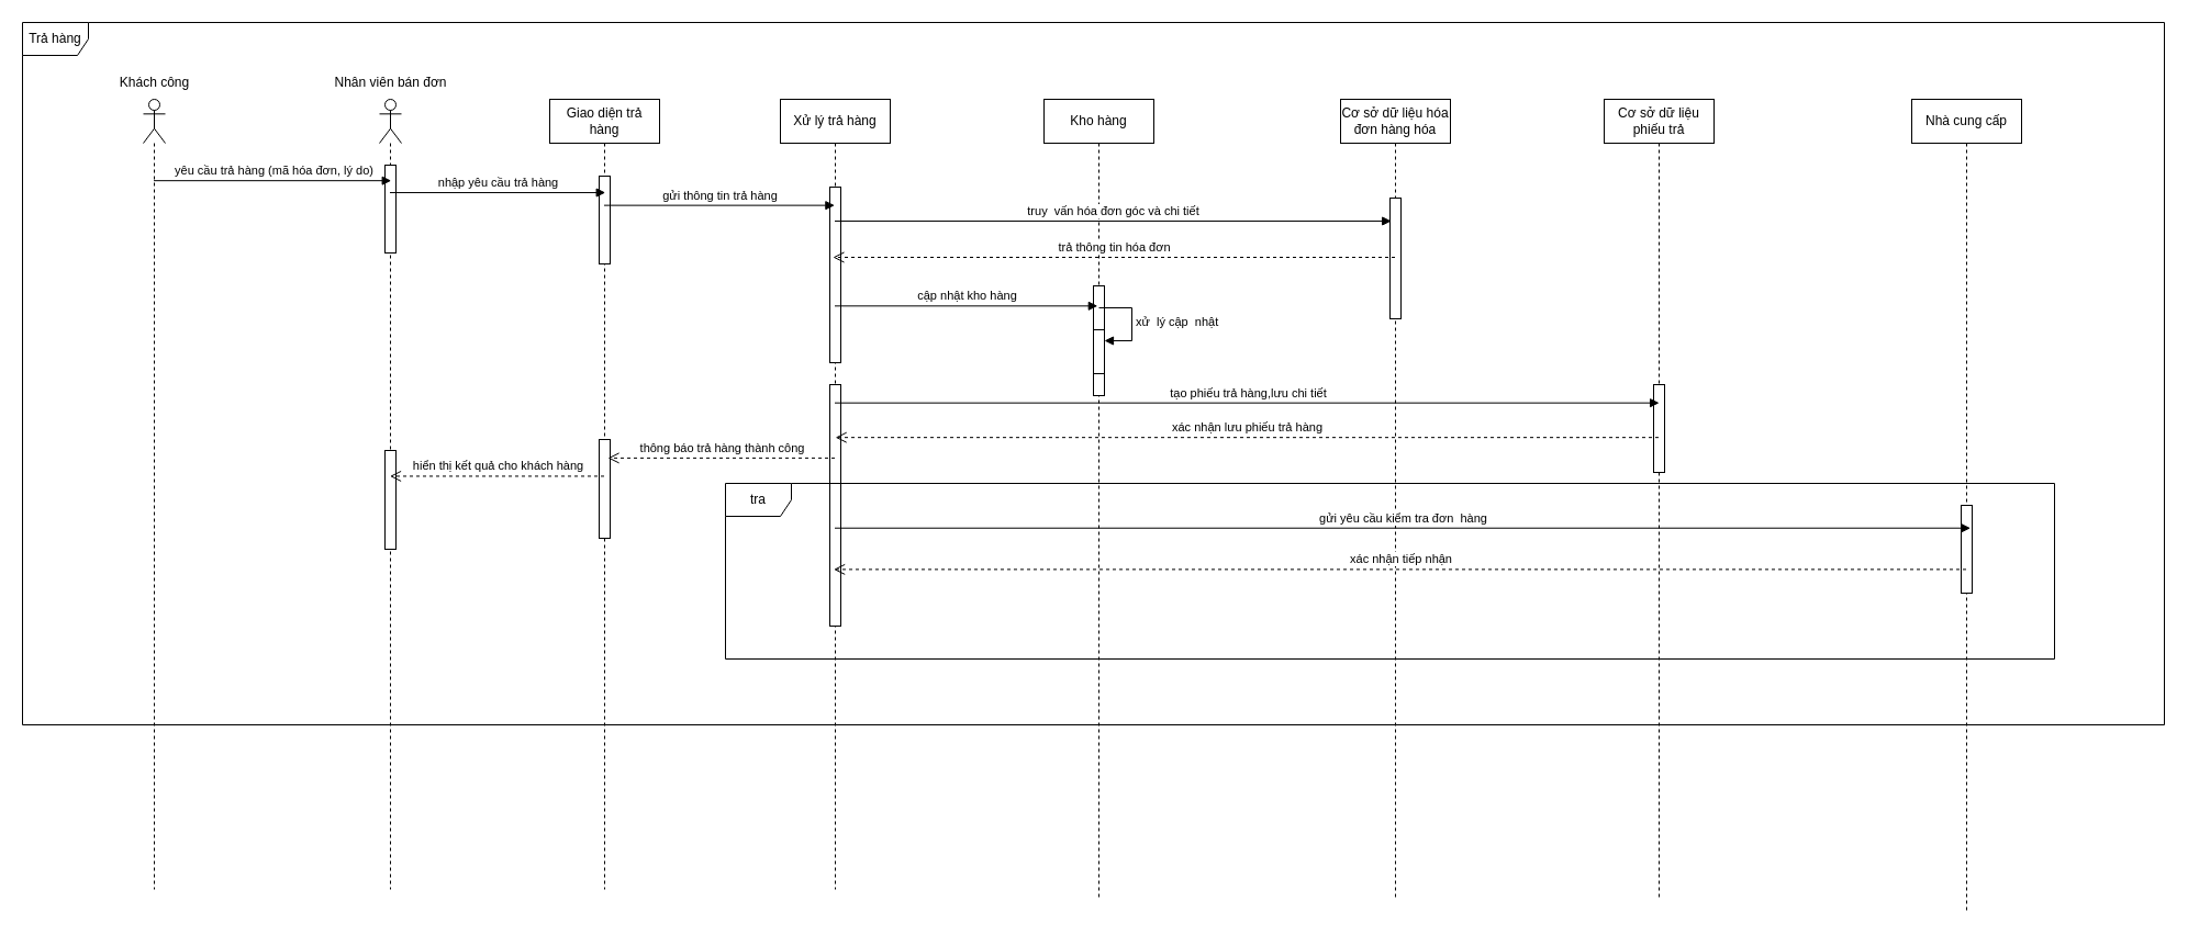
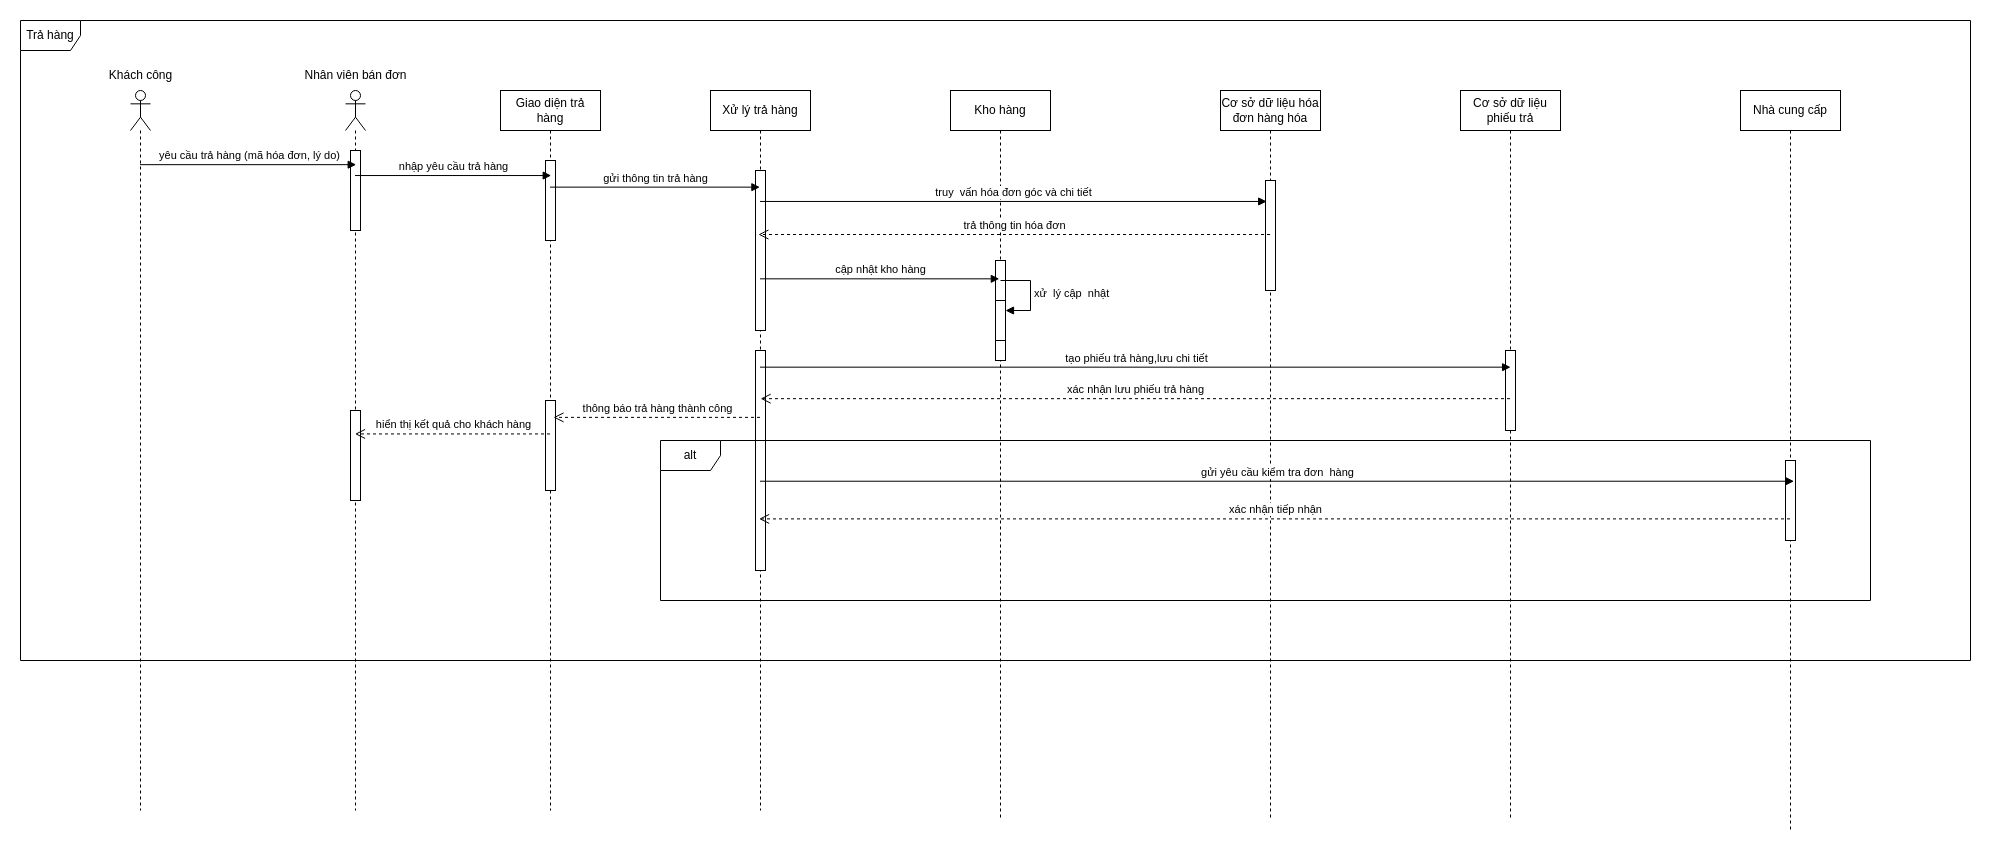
  <mxCell id="0" />
  <mxCell id="1" parent="0" />
  <mxCell id="2" value="Trả hàng" style="shape=umlFrame;whiteSpace=wrap;html=1;pointerEvents=0;" vertex="1" parent="1"><mxGeometry x="20" y="20" width="1950" height="640" as="geometry" /></mxCell>
  <mxCell id="3" value="" style="shape=umlLifeline;perimeter=lifelinePerimeter;whiteSpace=wrap;html=1;container=1;dropTarget=0;collapsible=0;recursiveResize=0;outlineConnect=0;portConstraint=eastwest;newEdgeStyle={&quot;curved&quot;:0,&quot;rounded&quot;:0};participant=umlActor;" vertex="1" parent="1"><mxGeometry x="130" y="90" width="20" height="720" as="geometry" /></mxCell>
  <mxCell id="4" value="Khách công" style="text;html=1;align=center;verticalAlign=middle;resizable=0;points=[];autosize=1;strokeColor=none;fillColor=none;" vertex="1" parent="1"><mxGeometry x="95" y="60" width="90" height="30" as="geometry" /></mxCell>
  <mxCell id="5" value="" style="shape=umlLifeline;perimeter=lifelinePerimeter;whiteSpace=wrap;html=1;container=1;dropTarget=0;collapsible=0;recursiveResize=0;outlineConnect=0;portConstraint=eastwest;newEdgeStyle={&quot;curved&quot;:0,&quot;rounded&quot;:0};participant=umlActor;" vertex="1" parent="1"><mxGeometry x="345" y="90" width="20" height="720" as="geometry" /></mxCell>
  <mxCell id="6" value="" style="html=1;points=[[0,0,0,0,5],[0,1,0,0,-5],[1,0,0,0,5],[1,1,0,0,-5]];perimeter=orthogonalPerimeter;outlineConnect=0;targetShapes=umlLifeline;portConstraint=eastwest;newEdgeStyle={&quot;curved&quot;:0,&quot;rounded&quot;:0};" vertex="1" parent="5"><mxGeometry x="5" y="60" width="10" height="80" as="geometry" /></mxCell>
  <mxCell id="7" value="" style="html=1;points=[[0,0,0,0,5],[0,1,0,0,-5],[1,0,0,0,5],[1,1,0,0,-5]];perimeter=orthogonalPerimeter;outlineConnect=0;targetShapes=umlLifeline;portConstraint=eastwest;newEdgeStyle={&quot;curved&quot;:0,&quot;rounded&quot;:0};" vertex="1" parent="5"><mxGeometry x="5" y="320" width="10" height="90" as="geometry" /></mxCell>
  <mxCell id="8" value="Nhân viên bán đơn" style="text;html=1;align=center;verticalAlign=middle;resizable=0;points=[];autosize=1;strokeColor=none;fillColor=none;" vertex="1" parent="1"><mxGeometry x="290" y="60" width="130" height="30" as="geometry" /></mxCell>
  <mxCell id="9" value="Giao diện trả hàng" style="shape=umlLifeline;perimeter=lifelinePerimeter;whiteSpace=wrap;html=1;container=1;dropTarget=0;collapsible=0;recursiveResize=0;outlineConnect=0;portConstraint=eastwest;newEdgeStyle={&quot;curved&quot;:0,&quot;rounded&quot;:0};" vertex="1" parent="1"><mxGeometry x="500" y="90" width="100" height="720" as="geometry" /></mxCell>
  <mxCell id="10" value="" style="html=1;points=[[0,0,0,0,5],[0,1,0,0,-5],[1,0,0,0,5],[1,1,0,0,-5]];perimeter=orthogonalPerimeter;outlineConnect=0;targetShapes=umlLifeline;portConstraint=eastwest;newEdgeStyle={&quot;curved&quot;:0,&quot;rounded&quot;:0};" vertex="1" parent="9"><mxGeometry x="45" y="70" width="10" height="80" as="geometry" /></mxCell>
  <mxCell id="11" value="" style="html=1;points=[[0,0,0,0,5],[0,1,0,0,-5],[1,0,0,0,5],[1,1,0,0,-5]];perimeter=orthogonalPerimeter;outlineConnect=0;targetShapes=umlLifeline;portConstraint=eastwest;newEdgeStyle={&quot;curved&quot;:0,&quot;rounded&quot;:0};" vertex="1" parent="9"><mxGeometry x="45" y="310" width="10" height="90" as="geometry" /></mxCell>
  <mxCell id="12" value="Xử lý trả hàng" style="shape=umlLifeline;perimeter=lifelinePerimeter;whiteSpace=wrap;html=1;container=1;dropTarget=0;collapsible=0;recursiveResize=0;outlineConnect=0;portConstraint=eastwest;newEdgeStyle={&quot;curved&quot;:0,&quot;rounded&quot;:0};" vertex="1" parent="1"><mxGeometry x="710" y="90" width="100" height="720" as="geometry" /></mxCell>
  <mxCell id="13" value="" style="html=1;points=[[0,0,0,0,5],[0,1,0,0,-5],[1,0,0,0,5],[1,1,0,0,-5]];perimeter=orthogonalPerimeter;outlineConnect=0;targetShapes=umlLifeline;portConstraint=eastwest;newEdgeStyle={&quot;curved&quot;:0,&quot;rounded&quot;:0};" vertex="1" parent="12"><mxGeometry x="45" y="80" width="10" height="160" as="geometry" /></mxCell>
  <mxCell id="14" value="" style="html=1;points=[[0,0,0,0,5],[0,1,0,0,-5],[1,0,0,0,5],[1,1,0,0,-5]];perimeter=orthogonalPerimeter;outlineConnect=0;targetShapes=umlLifeline;portConstraint=eastwest;newEdgeStyle={&quot;curved&quot;:0,&quot;rounded&quot;:0};" vertex="1" parent="12"><mxGeometry x="45" y="260" width="10" height="220" as="geometry" /></mxCell>
  <mxCell id="15" value="Kho hàng" style="shape=umlLifeline;perimeter=lifelinePerimeter;whiteSpace=wrap;html=1;container=1;dropTarget=0;collapsible=0;recursiveResize=0;outlineConnect=0;portConstraint=eastwest;newEdgeStyle={&quot;curved&quot;:0,&quot;rounded&quot;:0};" vertex="1" parent="1"><mxGeometry x="950" y="90" width="100" height="730" as="geometry" /></mxCell>
  <mxCell id="16" value="" style="html=1;points=[[0,0,0,0,5],[0,1,0,0,-5],[1,0,0,0,5],[1,1,0,0,-5]];perimeter=orthogonalPerimeter;outlineConnect=0;targetShapes=umlLifeline;portConstraint=eastwest;newEdgeStyle={&quot;curved&quot;:0,&quot;rounded&quot;:0};" vertex="1" parent="15"><mxGeometry x="45" y="170" width="10" height="100" as="geometry" /></mxCell>
  <mxCell id="17" value="" style="html=1;points=[[0,0,0,0,5],[0,1,0,0,-5],[1,0,0,0,5],[1,1,0,0,-5]];perimeter=orthogonalPerimeter;outlineConnect=0;targetShapes=umlLifeline;portConstraint=eastwest;newEdgeStyle={&quot;curved&quot;:0,&quot;rounded&quot;:0};" vertex="1" parent="15"><mxGeometry x="45" y="210" width="10" height="40" as="geometry" /></mxCell>
  <mxCell id="18" value="xử&amp;nbsp; lý cập&amp;nbsp; nhật" style="html=1;align=left;spacingLeft=2;endArrow=block;rounded=0;edgeStyle=orthogonalEdgeStyle;curved=0;rounded=0;" edge="1" target="17" parent="15"><mxGeometry relative="1" as="geometry"><mxPoint x="50" y="190" as="sourcePoint" /><Array as="points"><mxPoint x="80" y="220" /></Array></mxGeometry></mxCell>
  <mxCell id="19" value="Cơ sở dữ liệu phiếu trả" style="shape=umlLifeline;perimeter=lifelinePerimeter;whiteSpace=wrap;html=1;container=1;dropTarget=0;collapsible=0;recursiveResize=0;outlineConnect=0;portConstraint=eastwest;newEdgeStyle={&quot;curved&quot;:0,&quot;rounded&quot;:0};" vertex="1" parent="1"><mxGeometry x="1460" y="90" width="100" height="730" as="geometry" /></mxCell>
  <mxCell id="20" value="" style="html=1;points=[[0,0,0,0,5],[0,1,0,0,-5],[1,0,0,0,5],[1,1,0,0,-5]];perimeter=orthogonalPerimeter;outlineConnect=0;targetShapes=umlLifeline;portConstraint=eastwest;newEdgeStyle={&quot;curved&quot;:0,&quot;rounded&quot;:0};" vertex="1" parent="19"><mxGeometry x="45" y="260" width="10" height="80" as="geometry" /></mxCell>
  <mxCell id="21" value="Cơ sở dữ liệu hóa đơn hàng hóa" style="shape=umlLifeline;perimeter=lifelinePerimeter;whiteSpace=wrap;html=1;container=1;dropTarget=0;collapsible=0;recursiveResize=0;outlineConnect=0;portConstraint=eastwest;newEdgeStyle={&quot;curved&quot;:0,&quot;rounded&quot;:0};" vertex="1" parent="1"><mxGeometry x="1220" y="90" width="100" height="730" as="geometry" /></mxCell>
  <mxCell id="22" value="" style="html=1;points=[[0,0,0,0,5],[0,1,0,0,-5],[1,0,0,0,5],[1,1,0,0,-5]];perimeter=orthogonalPerimeter;outlineConnect=0;targetShapes=umlLifeline;portConstraint=eastwest;newEdgeStyle={&quot;curved&quot;:0,&quot;rounded&quot;:0};" vertex="1" parent="21"><mxGeometry x="45" y="90" width="10" height="110" as="geometry" /></mxCell>
  <mxCell id="23" value="Nhà cung cấp" style="shape=umlLifeline;perimeter=lifelinePerimeter;whiteSpace=wrap;html=1;container=1;dropTarget=0;collapsible=0;recursiveResize=0;outlineConnect=0;portConstraint=eastwest;newEdgeStyle={&quot;curved&quot;:0,&quot;rounded&quot;:0};" vertex="1" parent="1"><mxGeometry x="1740" y="90" width="100" height="740" as="geometry" /></mxCell>
  <mxCell id="24" value="yêu cầu trả hàng (mã hóa đơn, lý do)" style="html=1;verticalAlign=bottom;endArrow=block;curved=0;rounded=0;entryX=0.57;entryY=0.177;entryDx=0;entryDy=0;entryPerimeter=0;" edge="1" parent="1" source="3" target="6"><mxGeometry x="0.011" width="80" relative="1" as="geometry"><mxPoint x="190" y="220" as="sourcePoint" /><mxPoint x="270" y="220" as="targetPoint" /><mxPoint as="offset" /></mxGeometry></mxCell>
  <mxCell id="25" value="nhập yêu cầu trả hàng" style="html=1;verticalAlign=bottom;endArrow=block;curved=0;rounded=0;entryX=0.57;entryY=0.188;entryDx=0;entryDy=0;entryPerimeter=0;" edge="1" parent="1" source="5" target="10"><mxGeometry x="-0.006" width="80" relative="1" as="geometry"><mxPoint x="410" y="260" as="sourcePoint" /><mxPoint x="490" y="260" as="targetPoint" /><mxPoint as="offset" /></mxGeometry></mxCell>
  <mxCell id="26" value="truy&amp;nbsp; vấn hóa đơn góc và chi tiết" style="html=1;verticalAlign=bottom;endArrow=block;curved=0;rounded=0;entryX=0.462;entryY=0.152;entryDx=0;entryDy=0;entryPerimeter=0;" edge="1" parent="1" source="12" target="21"><mxGeometry width="80" relative="1" as="geometry"><mxPoint x="1040" y="250" as="sourcePoint" /><mxPoint x="1120" y="250" as="targetPoint" /></mxGeometry></mxCell>
  <mxCell id="27" value="trả thông tin hóa đơn" style="html=1;verticalAlign=bottom;endArrow=open;dashed=1;endSize=8;curved=0;rounded=0;entryX=0.479;entryY=0.2;entryDx=0;entryDy=0;entryPerimeter=0;" edge="1" parent="1" source="21" target="12"><mxGeometry relative="1" as="geometry"><mxPoint x="970" y="290" as="sourcePoint" /><mxPoint x="890" y="290" as="targetPoint" /></mxGeometry></mxCell>
  <mxCell id="28" value="gửi thông tin trả hàng" style="html=1;verticalAlign=bottom;endArrow=block;curved=0;rounded=0;entryX=0.437;entryY=0.104;entryDx=0;entryDy=0;entryPerimeter=0;" edge="1" parent="1" source="9" target="13"><mxGeometry x="0.005" width="80" relative="1" as="geometry"><mxPoint x="630" y="310" as="sourcePoint" /><mxPoint x="875" y="310" as="targetPoint" /><mxPoint as="offset" /></mxGeometry></mxCell>
  <mxCell id="29" value="cập nhật kho hàng" style="html=1;verticalAlign=bottom;endArrow=block;curved=0;rounded=0;entryX=0.488;entryY=0.258;entryDx=0;entryDy=0;entryPerimeter=0;" edge="1" parent="1" source="12" target="15"><mxGeometry width="80" relative="1" as="geometry"><mxPoint x="820" y="380" as="sourcePoint" /><mxPoint x="900" y="380" as="targetPoint" /></mxGeometry></mxCell>
  <mxCell id="30" value="tạo phiếu trả hàng,lưu chi tiết" style="html=1;verticalAlign=bottom;endArrow=block;curved=0;rounded=0;entryX=0.501;entryY=0.379;entryDx=0;entryDy=0;entryPerimeter=0;" edge="1" parent="1" source="12" target="19"><mxGeometry x="0.001" width="80" relative="1" as="geometry"><mxPoint x="910" y="420" as="sourcePoint" /><mxPoint x="990" y="420" as="targetPoint" /><mxPoint as="offset" /></mxGeometry></mxCell>
  <mxCell id="31" value="xác nhận lưu phiếu trả hàng" style="html=1;verticalAlign=bottom;endArrow=open;dashed=1;endSize=8;curved=0;rounded=0;entryX=0.501;entryY=0.428;entryDx=0;entryDy=0;entryPerimeter=0;" edge="1" parent="1" source="19" target="12"><mxGeometry relative="1" as="geometry"><mxPoint x="1160" y="440" as="sourcePoint" /><mxPoint x="1080" y="440" as="targetPoint" /></mxGeometry></mxCell>
  <mxCell id="32" value="thông báo trả hàng thành công" style="html=1;verticalAlign=bottom;endArrow=open;dashed=1;endSize=8;curved=0;rounded=0;entryX=0.53;entryY=0.454;entryDx=0;entryDy=0;entryPerimeter=0;" edge="1" parent="1" source="12" target="9"><mxGeometry relative="1" as="geometry"><mxPoint x="630" y="530" as="sourcePoint" /><mxPoint x="550" y="530" as="targetPoint" /></mxGeometry></mxCell>
  <mxCell id="33" value="hiển thị kết quả cho khách hàng" style="html=1;verticalAlign=bottom;endArrow=open;dashed=1;endSize=8;curved=0;rounded=0;entryX=0.476;entryY=0.477;entryDx=0;entryDy=0;entryPerimeter=0;" edge="1" parent="1" source="9" target="5"><mxGeometry relative="1" as="geometry"><mxPoint x="400" y="510" as="sourcePoint" /><mxPoint x="320" y="510" as="targetPoint" /></mxGeometry></mxCell>
- <mxCell id="34" value="tra" style="shape=umlFrame;whiteSpace=wrap;html=1;pointerEvents=0;" vertex="1" parent="1"><mxGeometry x="660" y="440" width="1210" height="160" as="geometry" /></mxCell>
+ <mxCell id="34" value="alt" style="shape=umlFrame;whiteSpace=wrap;html=1;pointerEvents=0;" vertex="1" parent="1"><mxGeometry x="660" y="440" width="1210" height="160" as="geometry" /></mxCell>
  <mxCell id="35" value="" style="html=1;points=[[0,0,0,0,5],[0,1,0,0,-5],[1,0,0,0,5],[1,1,0,0,-5]];perimeter=orthogonalPerimeter;outlineConnect=0;targetShapes=umlLifeline;portConstraint=eastwest;newEdgeStyle={&quot;curved&quot;:0,&quot;rounded&quot;:0};" vertex="1" parent="1"><mxGeometry x="1785" y="460" width="10" height="80" as="geometry" /></mxCell>
  <mxCell id="36" value="gửi yêu cầu kiểm tra đơn&amp;nbsp; hàng" style="html=1;verticalAlign=bottom;endArrow=block;curved=0;rounded=0;entryX=0.535;entryY=0.528;entryDx=0;entryDy=0;entryPerimeter=0;" edge="1" parent="1" source="12" target="23"><mxGeometry width="80" relative="1" as="geometry"><mxPoint x="1050" y="490" as="sourcePoint" /><mxPoint x="1130" y="490" as="targetPoint" /></mxGeometry></mxCell>
  <mxCell id="37" value="xác nhận tiếp nhận" style="html=1;verticalAlign=bottom;endArrow=open;dashed=1;endSize=8;curved=0;rounded=0;entryX=0.486;entryY=0.595;entryDx=0;entryDy=0;entryPerimeter=0;" edge="1" parent="1" source="23" target="12"><mxGeometry relative="1" as="geometry"><mxPoint x="1160" y="540" as="sourcePoint" /><mxPoint x="1080" y="540" as="targetPoint" /></mxGeometry></mxCell>
